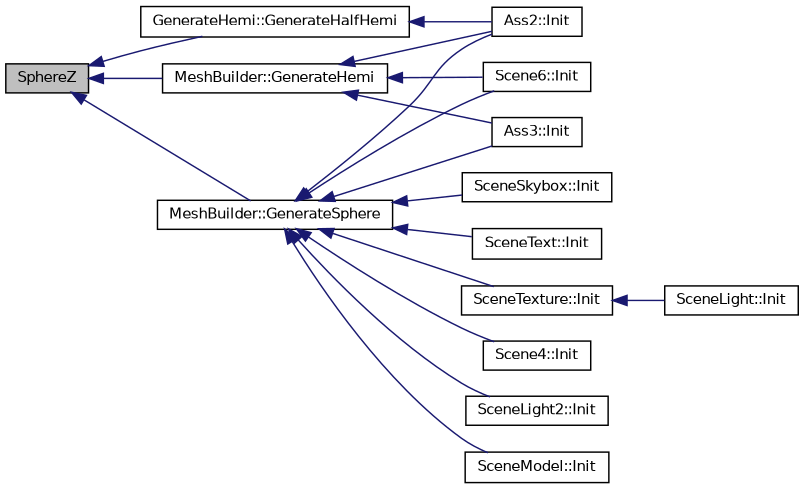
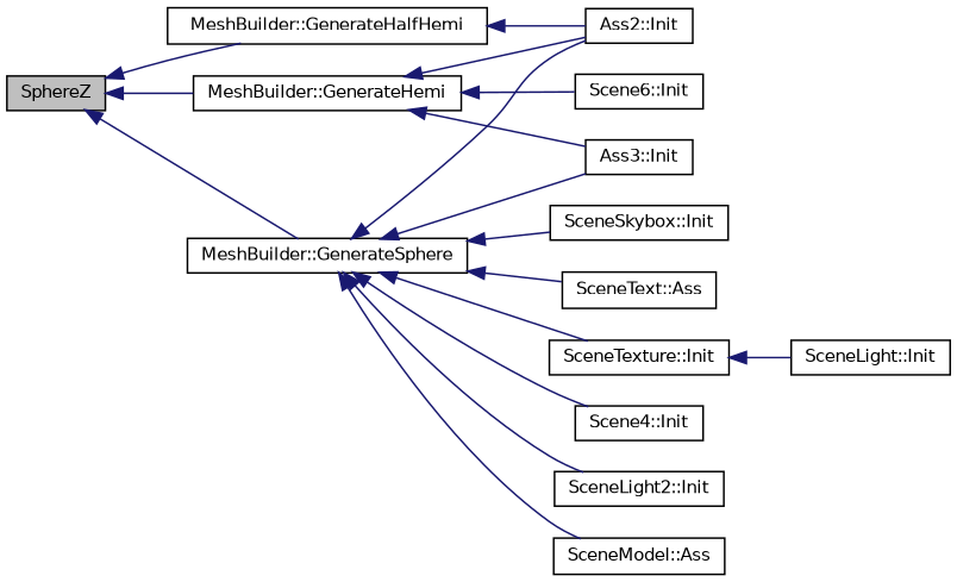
  digraph {
    rankdir=LR
    node [color=black fontname=Helvetica fontsize=10 shape=record]
    edge [color=midnightblue dir=back fontname=Helvetica fontsize=10 labelfontname=Helvetica labelfontsize=10 style=solid]
    n1 [fillcolor=grey75 fontcolor=black height=0.2 label=SphereZ style=filled width=0.4]
-   n2 [height=0.2 label="GenerateHemi::GenerateHalfHemi" width=0.4]
+   n2 [height=0.2 label="MeshBuilder::GenerateHalfHemi" width=0.4]
    n3 [height=0.2 label="MeshBuilder::GenerateHemi" width=0.4]
    n4 [height=0.2 label="MeshBuilder::GenerateSphere" width=0.4]
    n5 [height=0.2 label="Ass2::Init" width=0.4]
    n6 [height=0.2 label="Ass3::Init" width=0.4]
    n7 [height=0.2 label="Scene6::Init" width=0.4]
    n8 [height=0.2 label="Scene4::Init" width=0.4]
    n9 [height=0.2 label="SceneLight2::Init" width=0.4]
-   n10 [height=0.2 label="SceneModel::Init" width=0.4]
+   n10 [height=0.2 label="SceneModel::Ass" width=0.4]
    n11 [height=0.2 label="SceneSkybox::Init" width=0.4]
-   n12 [height=0.2 label="SceneText::Init" width=0.4]
+   n12 [height=0.2 label="SceneText::Ass" width=0.4]
    n13 [height=0.2 label="SceneTexture::Init" width=0.4]
    n14 [height=0.2 label="SceneLight::Init" width=0.4]
    n1 -> n2
    n1 -> n3
    n1 -> n4
    n2 -> n5
    n3 -> n5
    n3 -> n6
    n3 -> n7
    n4 -> n5
    n4 -> n6
-   n4 -> n7
    n4 -> n8
    n4 -> n9
    n4 -> n10
    n4 -> n11
    n4 -> n12
    n4 -> n13
    n13 -> n14
  }
